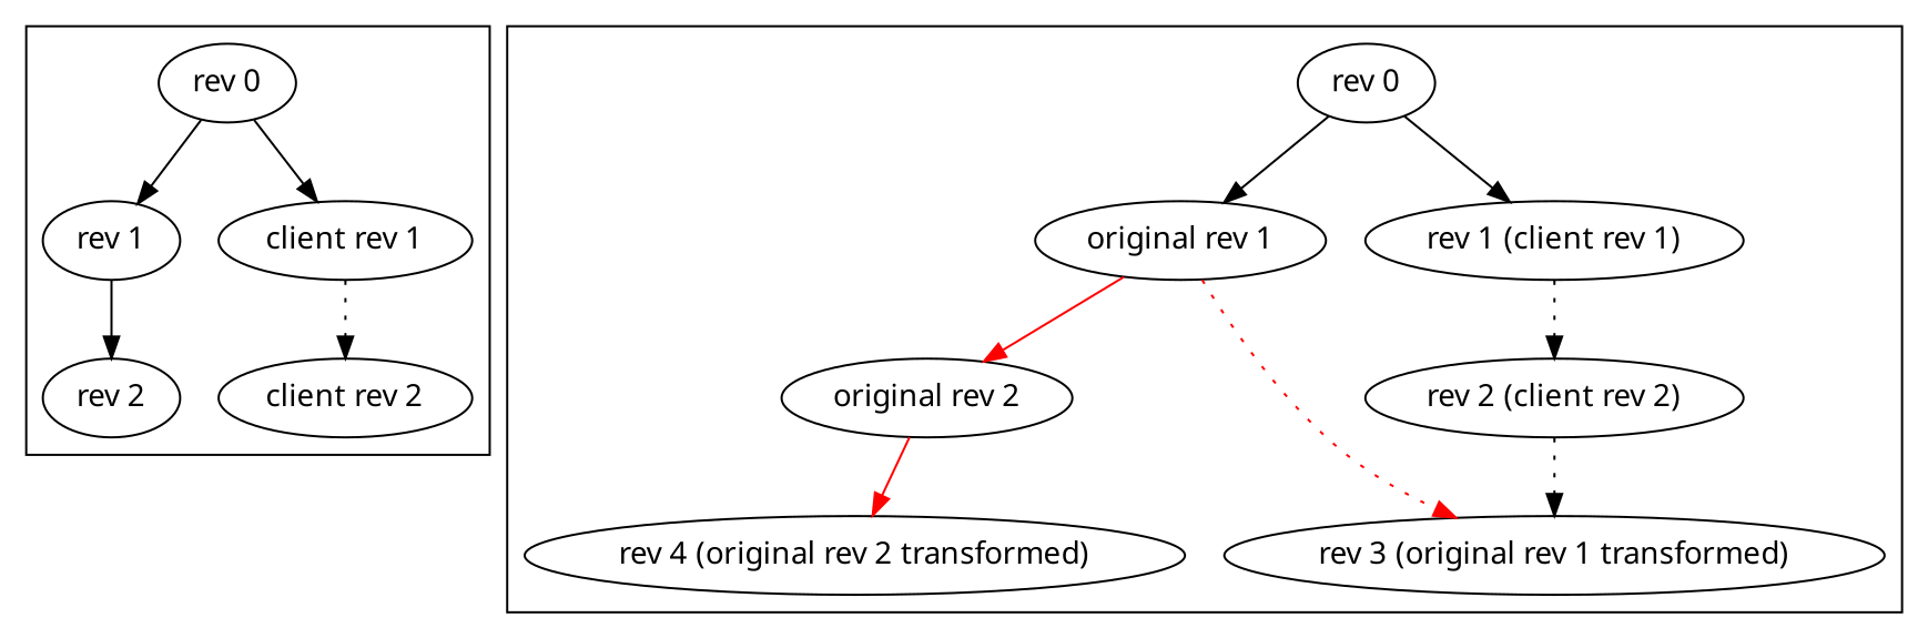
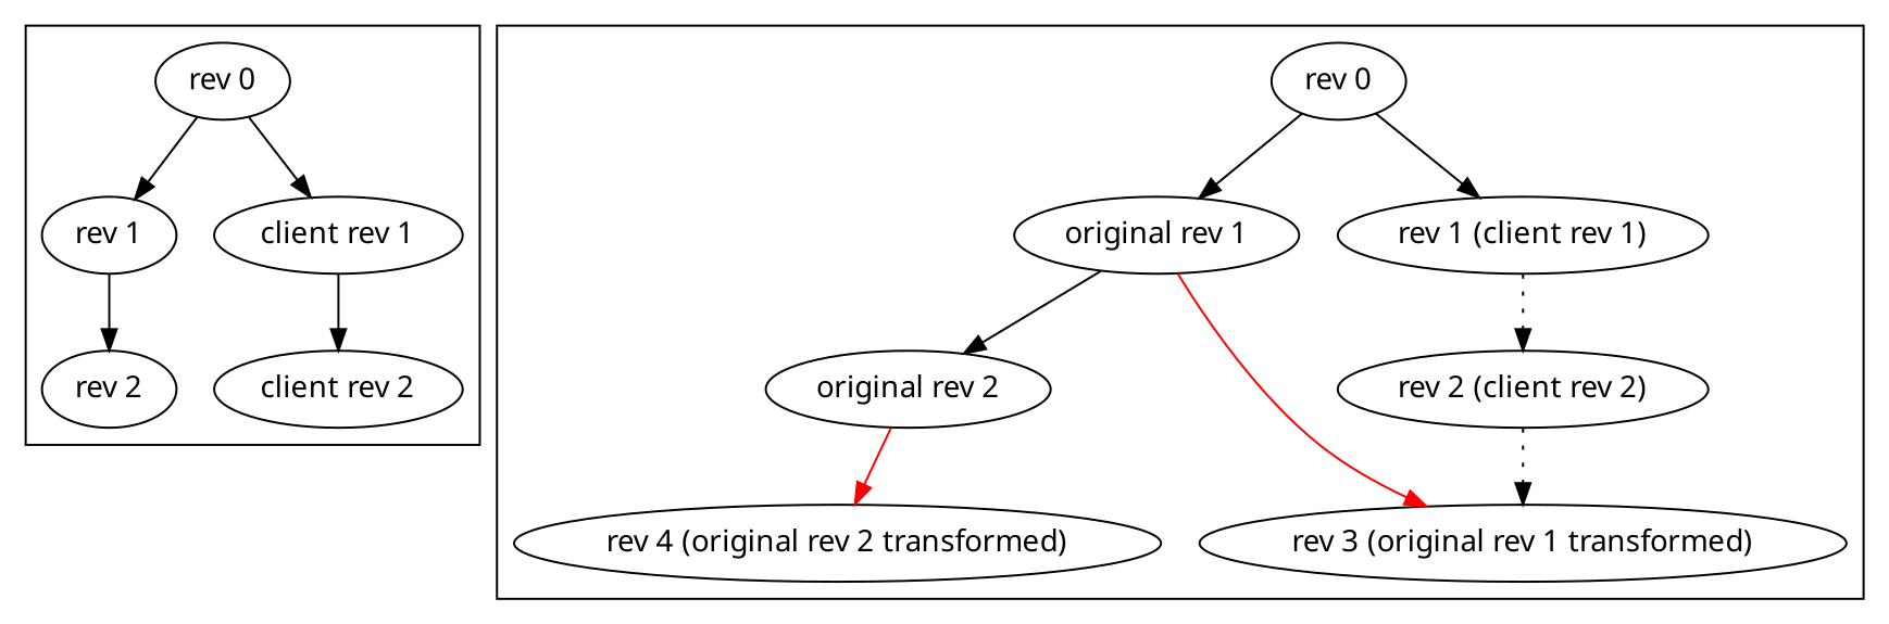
  digraph {
    fontname="Noto Sans"
    node [fontname="Noto Sans"]
    edge [fontname="Noto Sans"]
    n1 [label="rev 0"]
    n2 [label="rev 1"]
    n3 [label="client rev 1"]
    n4 [label="rev 2"]
    n5 [label="client rev 2"]
    n6 [label="rev 0"]
    n7 [label="original rev 1"]
    n8 [label="rev 1 (client rev 1)"]
    n9 [label="original rev 2"]
    n10 [label="rev 3 (original rev 1 transformed)"]
    n11 [label="rev 4 (original rev 2 transformed)"]
    n12 [label="rev 2 (client rev 2)"]
    subgraph cluster_1 {
      n1
      n2
      n3
      n4
      n5
    }
    subgraph cluster_2 {
      n6
      n7
      n8
      n9
      n10
      n11
      n12
    }
    n1 -> n2
    n1 -> n3
    n2 -> n4
-   n3 -> n5 [style=dotted]
+   n3 -> n5
    n6 -> n7
    n6 -> n8
-   n7 -> n9 [color=red]
-   n7 -> n10 [color=red style=dotted]
+   n7 -> n9
+   n7 -> n10 [color=red style=solid]
    n8 -> n12 [style=dotted]
    n9 -> n11 [color=red style=solid]
    n12 -> n10 [style=dotted]
  }
